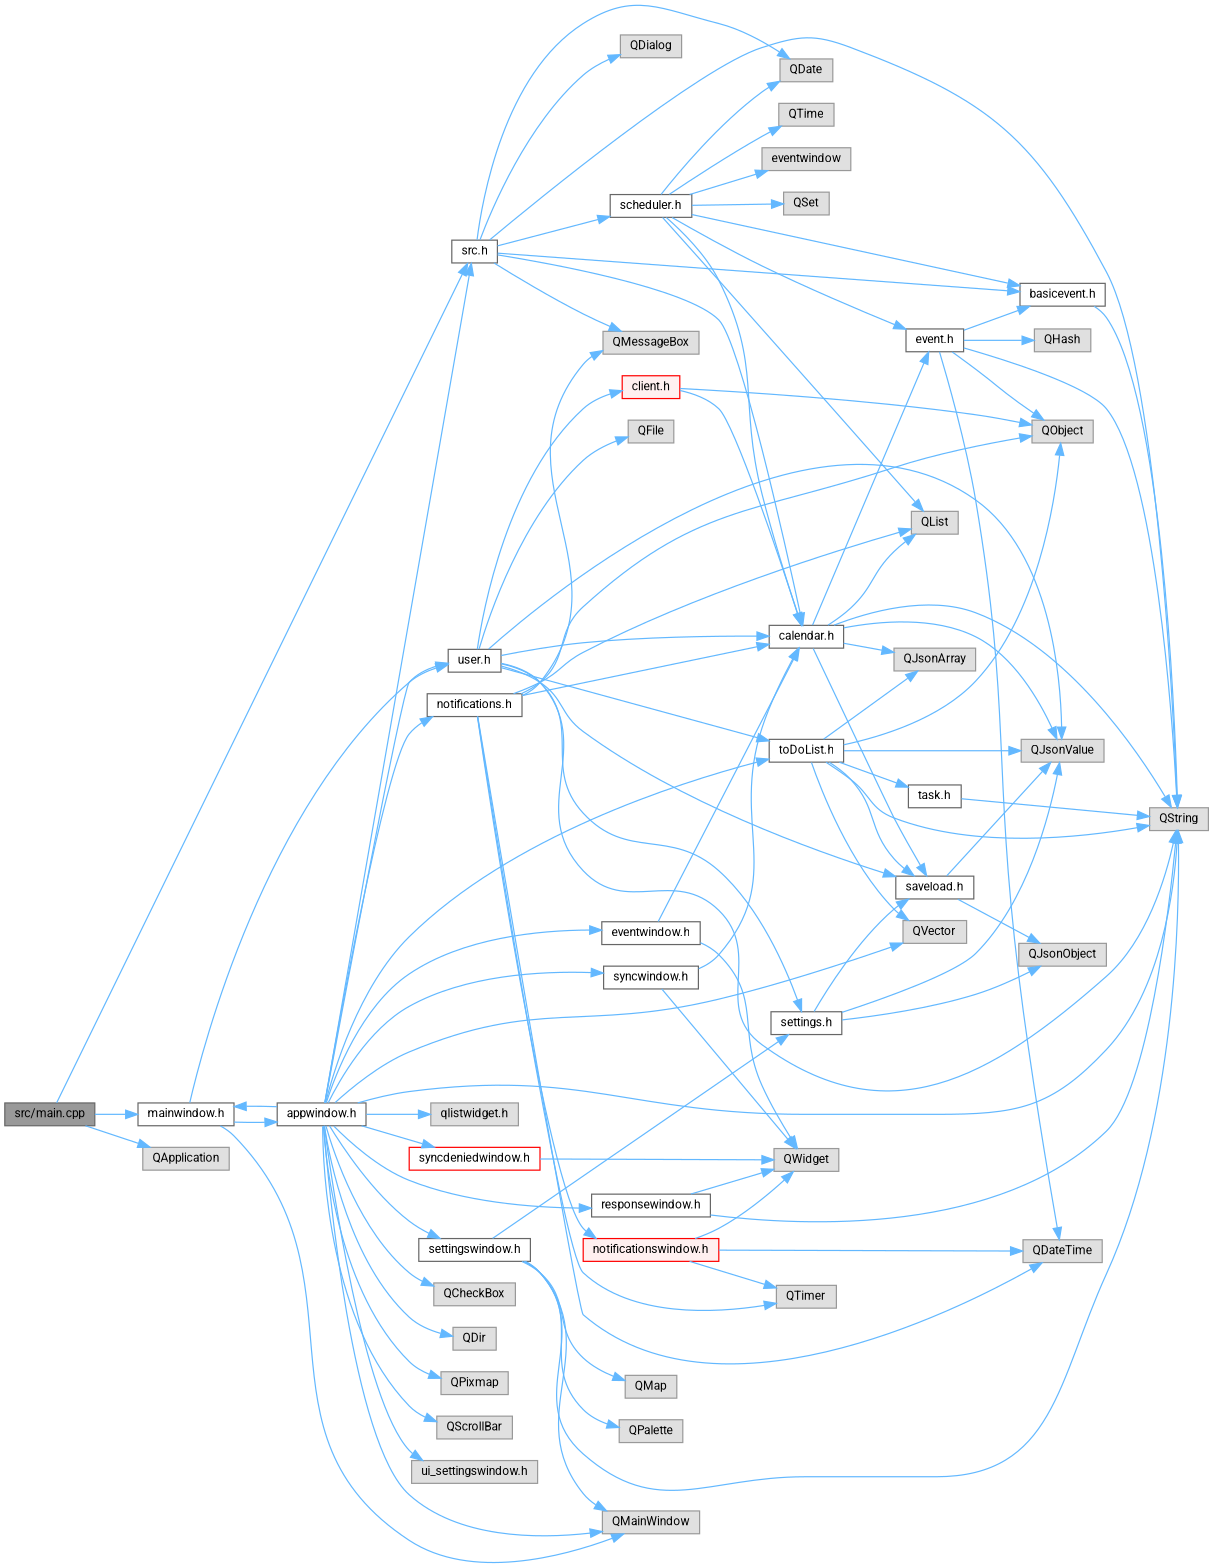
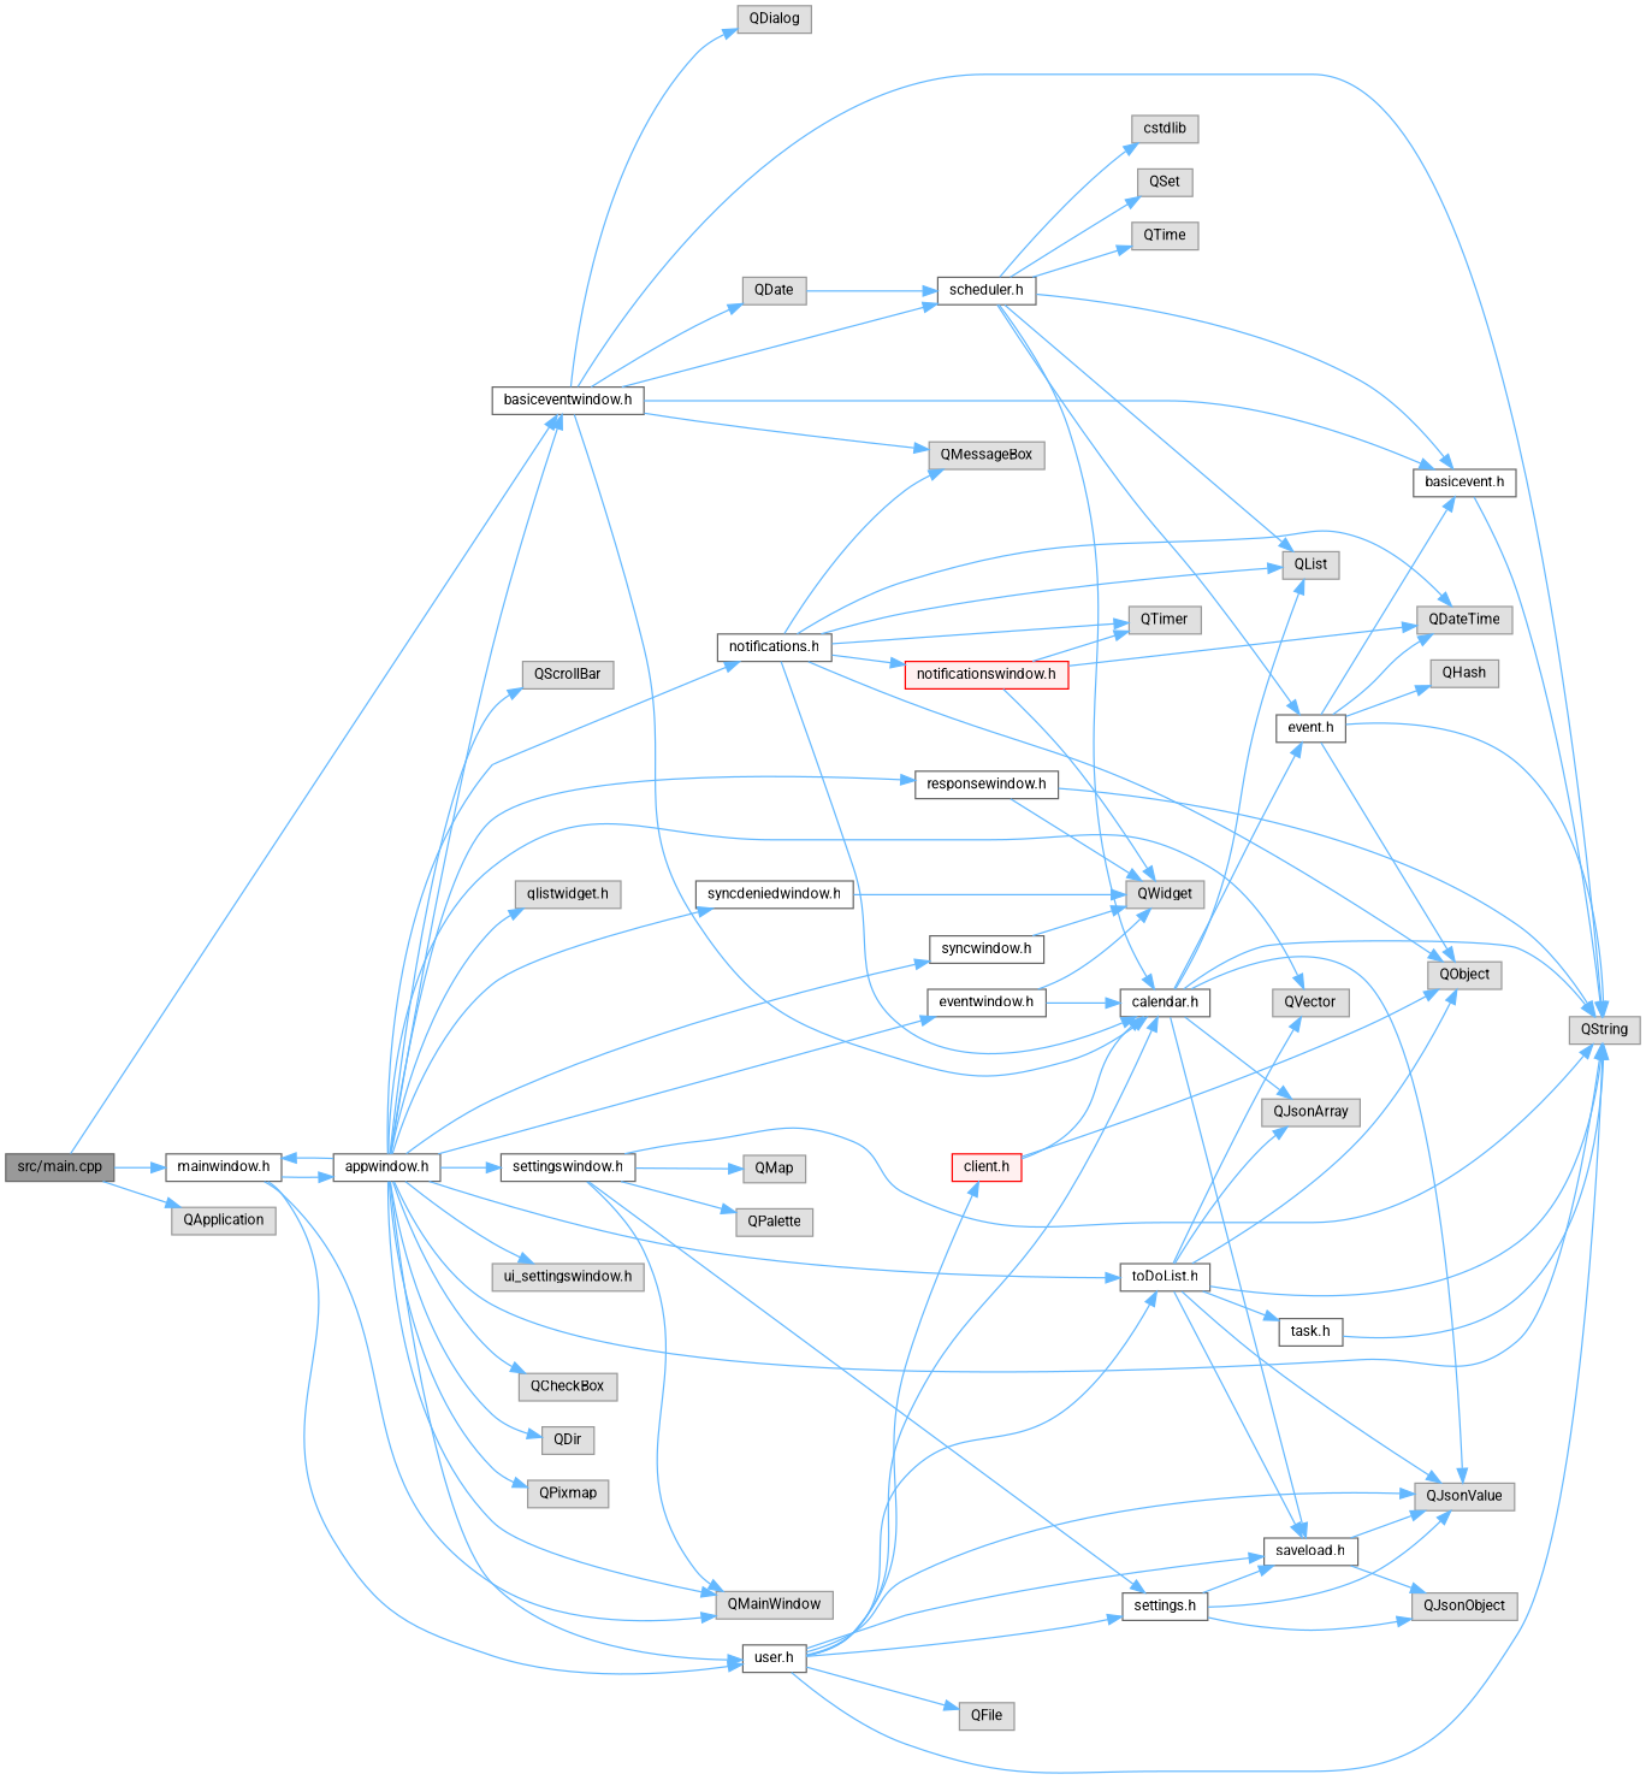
  digraph {
    fontname=Roboto
    rankdir=LR
    node [color=grey60 fillcolor="#E0E0E0" fontname=Roboto fontsize=10 shape=box style=filled]
    edge [color=steelblue1 fontname=Roboto fontsize=10 labelfontname=Helvetica labelfontsize=10 style=solid]
    n1 [color=gray40 fillcolor=grey60 fontcolor=black height=0.2 label="src/main.cpp" width=0.4]
-   n2 [color=grey40 fillcolor=white height=0.2 label="src.h" width=0.4]
+   n2 [color=grey40 fillcolor=white height=0.2 label="basiceventwindow.h" width=0.4]
    n3 [color=grey40 fillcolor=white height=0.2 label="mainwindow.h" width=0.4]
    n4 [height=0.2 label=QApplication width=0.4]
    n5 [color=grey40 fillcolor=white height=0.2 label="basicevent.h" width=0.4]
    n6 [height=0.2 label=QString width=0.4]
    n7 [color=grey40 fillcolor=white height=0.2 label="calendar.h" width=0.4]
    n8 [color=grey40 fillcolor=white height=0.2 label="scheduler.h" width=0.4]
    n9 [height=0.2 label=QDate width=0.4]
    n10 [height=0.2 label=QDialog width=0.4]
    n11 [height=0.2 label=QMessageBox width=0.4]
    n12 [color=grey40 fillcolor=white height=0.2 label="appwindow.h" width=0.4]
    n13 [height=0.2 label=QMainWindow width=0.4]
    n14 [color=grey40 fillcolor=white height=0.2 label="user.h" width=0.4]
    n15 [color=grey40 fillcolor=white height=0.2 label="event.h" width=0.4]
    n16 [color=grey40 fillcolor=white height=0.2 label="saveload.h" width=0.4]
    n17 [height=0.2 label=QJsonArray width=0.4]
    n18 [height=0.2 label=QJsonValue width=0.4]
    n19 [height=0.2 label=QList width=0.4]
    n20 [height=0.2 label=QSet width=0.4]
    n21 [height=0.2 label=QTime width=0.4]
-   n22 [height=0.2 label=eventwindow width=0.4]
+   n22 [height=0.2 label=cstdlib width=0.4]
    n23 [height=0.2 label=QDateTime width=0.4]
    n24 [height=0.2 label=QHash width=0.4]
    n25 [height=0.2 label=QObject width=0.4]
    n26 [height=0.2 label=QJsonObject width=0.4]
    n27 [height=0.2 label=QCheckBox width=0.4]
    n28 [height=0.2 label=QDir width=0.4]
    n29 [height=0.2 label=QPixmap width=0.4]
    n30 [height=0.2 label=QScrollBar width=0.4]
    n31 [height=0.2 label=QVector width=0.4]
    n32 [color=grey40 fillcolor=white height=0.2 label="eventwindow.h" width=0.4]
    n33 [color=grey40 fillcolor=white height=0.2 label="notifications.h" width=0.4]
    n34 [height=0.2 label="qlistwidget.h" width=0.4]
    n35 [color=grey40 fillcolor=white height=0.2 label="responsewindow.h" width=0.4]
    n36 [color=grey40 fillcolor=white height=0.2 label="settingswindow.h" width=0.4]
-   n37 [color=red fillcolor=white height=0.2 label="syncdeniedwindow.h" width=0.4]
+   n37 [color=grey40 fillcolor=white height=0.2 label="syncdeniedwindow.h" width=0.4]
    n38 [color=grey40 fillcolor=white height=0.2 label="syncwindow.h" width=0.4]
    n39 [color=grey40 fillcolor=white height=0.2 label="toDoList.h" width=0.4]
    n40 [height=0.2 label="ui_settingswindow.h" width=0.4]
    n41 [color=grey40 fillcolor=white height=0.2 label="settings.h" width=0.4]
    n42 [color=red fillcolor="#FFF0F0" height=0.2 label="client.h" width=0.4]
    n43 [height=0.2 label=QFile width=0.4]
    n44 [height=0.2 label=QWidget width=0.4]
    n45 [height=0.2 label=QTimer width=0.4]
    n46 [color=red fillcolor="#FFF0F0" height=0.2 label="notificationswindow.h" width=0.4]
    n47 [height=0.2 label=QMap width=0.4]
    n48 [height=0.2 label=QPalette width=0.4]
    n49 [color=grey40 fillcolor=white height=0.2 label="task.h" width=0.4]
    n1 -> n2
    n1 -> n3
    n1 -> n4
    n2 -> n5
    n2 -> n6
    n2 -> n7
    n2 -> n8
    n2 -> n9
    n2 -> n10
    n2 -> n11
    n3 -> n12
    n3 -> n13
    n3 -> n14
    n5 -> n6
    n7 -> n6
    n7 -> n15
    n7 -> n16
    n7 -> n17
    n7 -> n18
    n7 -> n19
    n8 -> n5
    n8 -> n7
-   n8 -> n9
+   n9 -> n8
    n8 -> n15
    n8 -> n19
    n8 -> n20
    n8 -> n21
    n8 -> n22
    n12 -> n2
    n12 -> n3
    n12 -> n6
    n12 -> n13
    n12 -> n14
    n12 -> n27
    n12 -> n28
    n12 -> n29
    n12 -> n30
    n12 -> n31
    n12 -> n32
    n12 -> n33
    n12 -> n34
    n12 -> n35
    n12 -> n36
    n12 -> n37
    n12 -> n38
    n12 -> n39
    n12 -> n40
    n14 -> n6
    n14 -> n7
    n14 -> n16
    n14 -> n18
    n14 -> n39
    n14 -> n41
    n14 -> n42
    n14 -> n43
    n15 -> n5
    n15 -> n6
    n15 -> n23
    n15 -> n24
    n15 -> n25
    n16 -> n18
    n16 -> n26
    n32 -> n7
    n32 -> n44
    n33 -> n7
    n33 -> n11
    n33 -> n19
    n33 -> n23
    n33 -> n25
    n33 -> n45
    n33 -> n46
    n35 -> n6
    n35 -> n44
    n36 -> n6
    n36 -> n13
    n36 -> n41
    n36 -> n47
    n36 -> n48
    n37 -> n44
-   n38 -> n7
    n38 -> n44
    n39 -> n6
    n39 -> n16
    n39 -> n17
    n39 -> n18
    n39 -> n25
    n39 -> n31
    n39 -> n49
    n41 -> n16
    n41 -> n18
    n41 -> n26
    n42 -> n7
    n42 -> n25
    n46 -> n23
    n46 -> n44
    n46 -> n45
    n49 -> n6
  }
